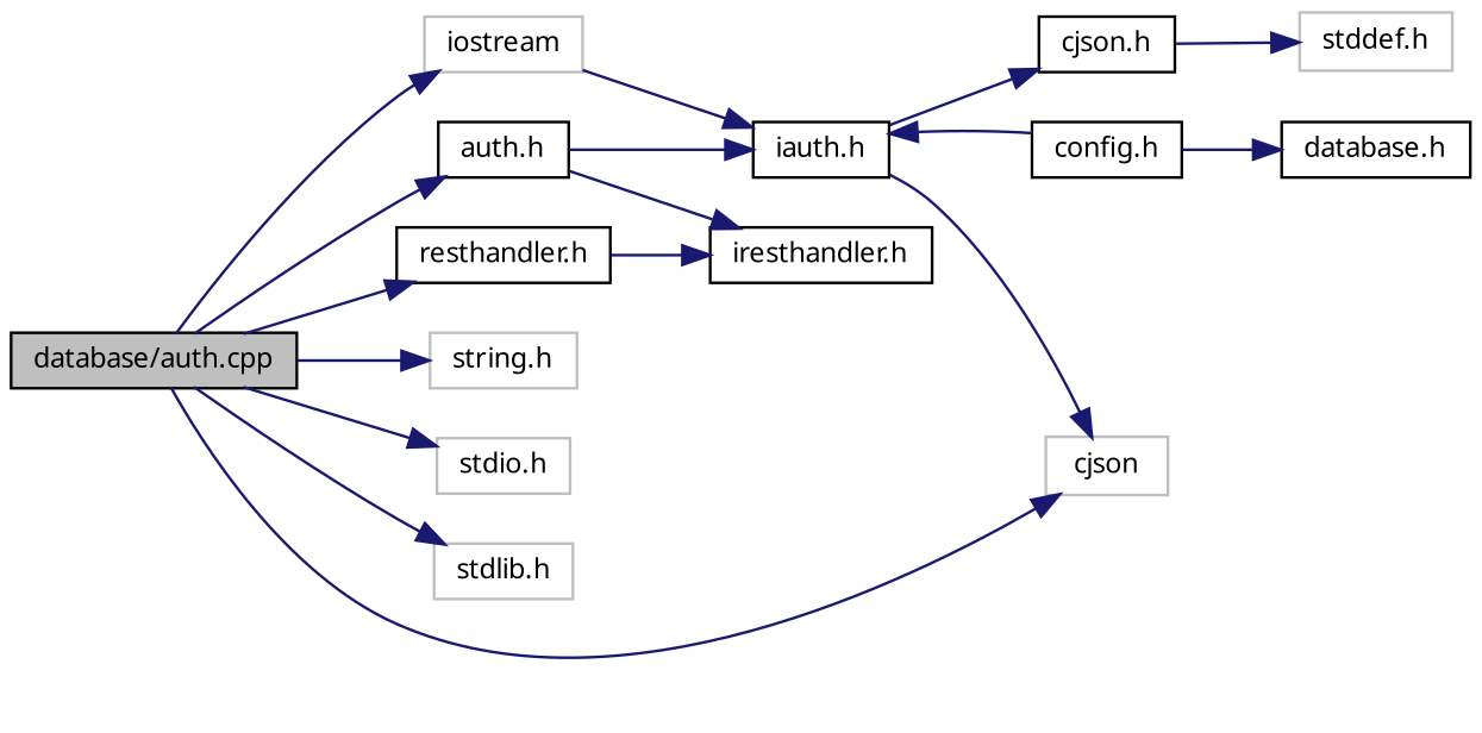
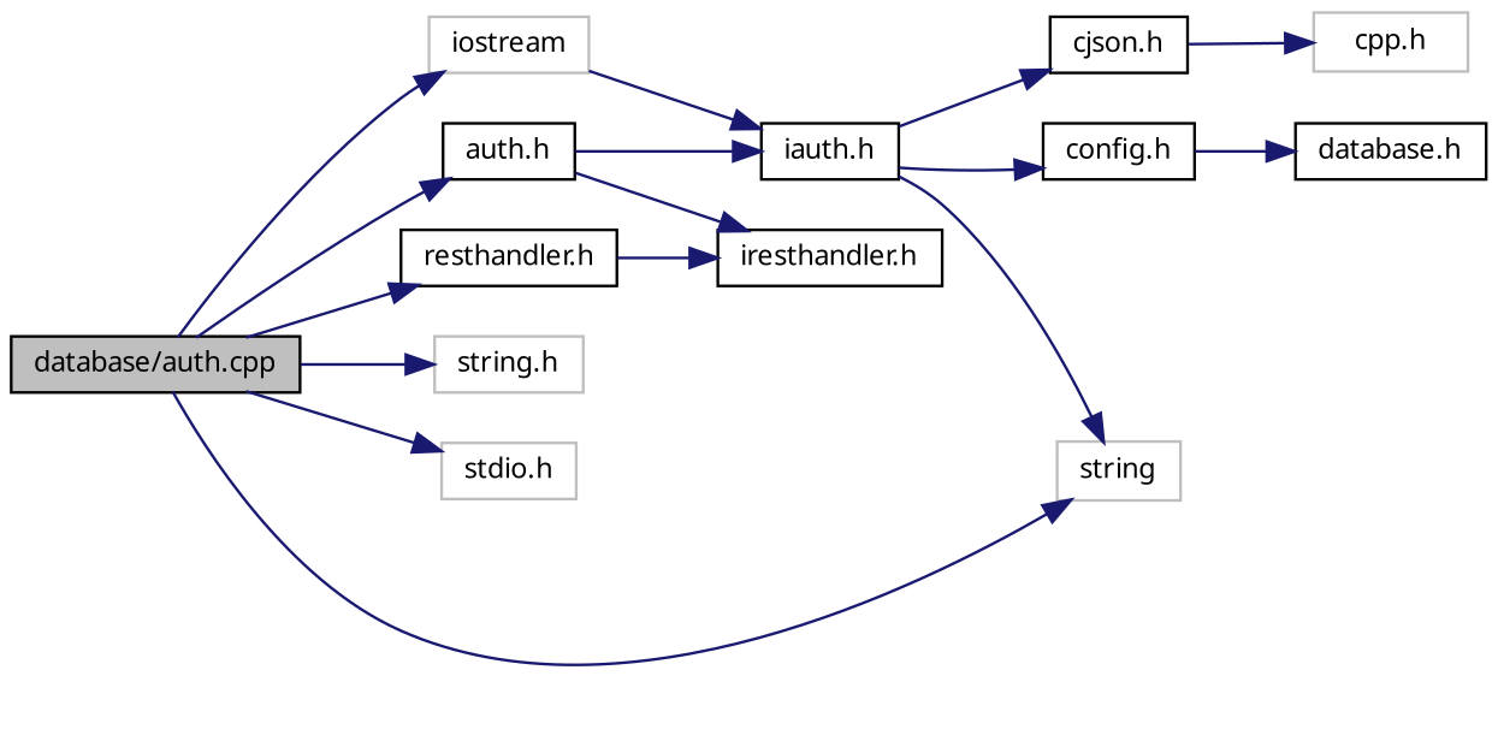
  digraph {
    fontname="Noto Sans"
    rankdir=LR
    node [color=black fillcolor=white fontname="Noto Sans" fontsize=10 shape=record style=filled]
    edge [color=midnightblue fontname="Noto Sans" fontsize=10 labelfontname=Helvetica labelfontsize=10 style=solid]
    n1 [fillcolor=grey75 fontcolor=black height=0.2 label="database/auth.cpp" width=0.4]
    n2 [height=0.2 label="auth.h" width=0.4]
    n3 [color=grey75 height=0.2 label=iostream width=0.4]
-   n4 [color=grey75 height=0.2 label=cjson width=0.4]
+   n4 [color=grey75 height=0.2 label=string width=0.4]
    n5 [color=grey75 height=0.2 label="string.h" width=0.4]
    n6 [color=grey75 height=0.2 label="stdio.h" width=0.4]
-   n7 [color=grey75 height=0.2 label="stdlib.h" width=0.4]
    n8 [height=0.2 label="resthandler.h" width=0.4]
    n9 [height=0.2 label="iauth.h" width=0.4]
    n10 [height=0.2 label="iresthandler.h" width=0.4]
    n11 [height=0.2 label="config.h" width=0.4]
    n12 [height=0.2 label="cjson.h" width=0.4]
    n13 [height=0.2 label="database.h" width=0.4]
-   n14 [color=grey75 height=0.2 label="stddef.h" width=0.4]
+   n14 [color=grey75 height=0.2 label="cpp.h" width=0.4]
    n1 -> n2
    n1 -> n3
    n1 -> n4
    n1 -> n5
    n1 -> n6
-   n1 -> n7
    n1 -> n8
    n2 -> n9
    n2 -> n10
    n3 -> n9
    n8 -> n10
    n9 -> n4
-   n11 -> n9
+   n9 -> n11
    n9 -> n12
    n11 -> n13
    n12 -> n14
  }
